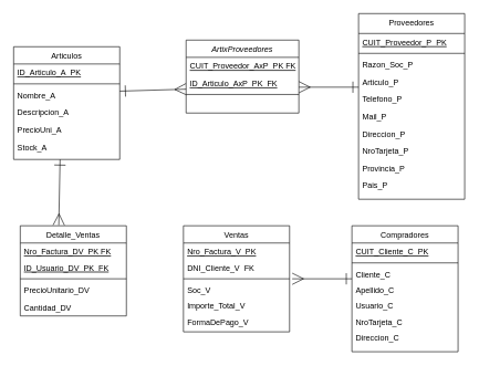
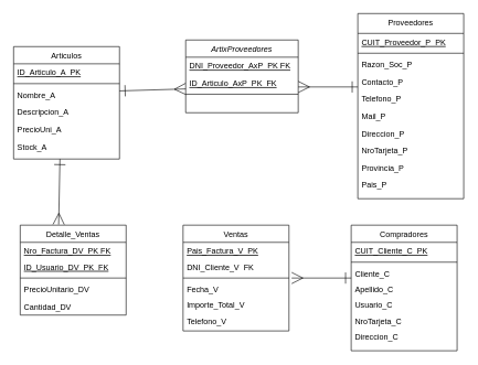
  <mxCell id="0" />
  <mxCell id="1" parent="0" />
  <mxCell id="2" value="ArtixProveedores" style="swimlane;fontStyle=2;align=center;verticalAlign=top;childLayout=stackLayout;horizontal=1;startSize=26;horizontalStack=0;resizeParent=1;resizeLast=0;collapsible=1;marginBottom=0;rounded=0;shadow=0;strokeWidth=1;" parent="1" vertex="1"><mxGeometry x="280" y="60" width="170" height="110" as="geometry"><mxRectangle x="230" y="140" width="160" height="26" as="alternateBounds" /></mxGeometry></mxCell>
- <mxCell id="3" value="CUIT_Proveedor_AxP  PK FK" style="text;align=left;verticalAlign=top;spacingLeft=4;spacingRight=4;overflow=hidden;rotatable=0;points=[[0,0.5],[1,0.5]];portConstraint=eastwest;fontStyle=4" parent="2" vertex="1"><mxGeometry y="26" width="170" height="26" as="geometry" /></mxCell>
+ <mxCell id="3" value="DNI_Proveedor_AxP  PK FK" style="text;align=left;verticalAlign=top;spacingLeft=4;spacingRight=4;overflow=hidden;rotatable=0;points=[[0,0.5],[1,0.5]];portConstraint=eastwest;fontStyle=4" parent="2" vertex="1"><mxGeometry y="26" width="170" height="26" as="geometry" /></mxCell>
  <mxCell id="4" value="ID_Articulo_AxP  PK  FK" style="text;align=left;verticalAlign=top;spacingLeft=4;spacingRight=4;overflow=hidden;rotatable=0;points=[[0,0.5],[1,0.5]];portConstraint=eastwest;fontStyle=4" vertex="1" parent="2"><mxGeometry y="52" width="170" height="26" as="geometry" /></mxCell>
  <mxCell id="5" value="" style="line;html=1;strokeWidth=1;align=left;verticalAlign=middle;spacingTop=-1;spacingLeft=3;spacingRight=3;rotatable=0;labelPosition=right;points=[];portConstraint=eastwest;" parent="2" vertex="1"><mxGeometry y="78" width="170" height="8" as="geometry" /></mxCell>
  <mxCell id="6" value="Articulos" style="swimlane;fontStyle=0;align=center;verticalAlign=top;childLayout=stackLayout;horizontal=1;startSize=26;horizontalStack=0;resizeParent=1;resizeLast=0;collapsible=1;marginBottom=0;rounded=0;shadow=0;strokeWidth=1;" parent="1" vertex="1"><mxGeometry x="20" y="70" width="160" height="170" as="geometry"><mxRectangle x="130" y="380" width="160" height="26" as="alternateBounds" /></mxGeometry></mxCell>
  <mxCell id="7" value="ID_Articulo_A  PK" style="text;align=left;verticalAlign=top;spacingLeft=4;spacingRight=4;overflow=hidden;rotatable=0;points=[[0,0.5],[1,0.5]];portConstraint=eastwest;fontStyle=4" parent="6" vertex="1"><mxGeometry y="26" width="160" height="26" as="geometry" /></mxCell>
  <mxCell id="8" value="" style="line;html=1;strokeWidth=1;align=left;verticalAlign=middle;spacingTop=-1;spacingLeft=3;spacingRight=3;rotatable=0;labelPosition=right;points=[];portConstraint=eastwest;" parent="6" vertex="1"><mxGeometry y="52" width="160" height="8" as="geometry" /></mxCell>
  <mxCell id="9" value="Nombre_A" style="text;align=left;verticalAlign=top;spacingLeft=4;spacingRight=4;overflow=hidden;rotatable=0;points=[[0,0.5],[1,0.5]];portConstraint=eastwest;rounded=0;shadow=0;html=0;" parent="6" vertex="1"><mxGeometry y="60" width="160" height="26" as="geometry" /></mxCell>
  <mxCell id="10" value="Descripcion_A" style="text;align=left;verticalAlign=top;spacingLeft=4;spacingRight=4;overflow=hidden;rotatable=0;points=[[0,0.5],[1,0.5]];portConstraint=eastwest;fontStyle=0" parent="6" vertex="1"><mxGeometry y="86" width="160" height="26" as="geometry" /></mxCell>
  <mxCell id="11" value="PrecioUni_A" style="text;align=left;verticalAlign=top;spacingLeft=4;spacingRight=4;overflow=hidden;rotatable=0;points=[[0,0.5],[1,0.5]];portConstraint=eastwest;" parent="6" vertex="1"><mxGeometry y="112" width="160" height="26" as="geometry" /></mxCell>
  <mxCell id="12" value="Stock_A" style="text;align=left;verticalAlign=top;spacingLeft=4;spacingRight=4;overflow=hidden;rotatable=0;points=[[0,0.5],[1,0.5]];portConstraint=eastwest;" vertex="1" parent="6"><mxGeometry y="138" width="160" height="26" as="geometry" /></mxCell>
  <mxCell id="13" value="Ventas" style="swimlane;fontStyle=0;align=center;verticalAlign=top;childLayout=stackLayout;horizontal=1;startSize=26;horizontalStack=0;resizeParent=1;resizeLast=0;collapsible=1;marginBottom=0;rounded=0;shadow=0;strokeWidth=1;" parent="1" vertex="1"><mxGeometry x="276" y="340" width="160" height="160" as="geometry"><mxRectangle x="340" y="380" width="170" height="26" as="alternateBounds" /></mxGeometry></mxCell>
- <mxCell id="14" value="Nro_Factura_V  PK" style="text;align=left;verticalAlign=top;spacingLeft=4;spacingRight=4;overflow=hidden;rotatable=0;points=[[0,0.5],[1,0.5]];portConstraint=eastwest;fontStyle=4" vertex="1" parent="13"><mxGeometry y="26" width="160" height="24" as="geometry" /></mxCell>
+ <mxCell id="14" value="Pais_Factura_V  PK" style="text;align=left;verticalAlign=top;spacingLeft=4;spacingRight=4;overflow=hidden;rotatable=0;points=[[0,0.5],[1,0.5]];portConstraint=eastwest;fontStyle=4" vertex="1" parent="13"><mxGeometry y="26" width="160" height="24" as="geometry" /></mxCell>
  <mxCell id="15" value="DNI_Cliente_V  FK" style="text;align=left;verticalAlign=top;spacingLeft=4;spacingRight=4;overflow=hidden;rotatable=0;points=[[0,0.5],[1,0.5]];portConstraint=eastwest;" parent="13" vertex="1"><mxGeometry y="50" width="160" height="26" as="geometry" /></mxCell>
  <mxCell id="16" value="" style="line;html=1;strokeWidth=1;align=left;verticalAlign=middle;spacingTop=-1;spacingLeft=3;spacingRight=3;rotatable=0;labelPosition=right;points=[];portConstraint=eastwest;" parent="13" vertex="1"><mxGeometry y="76" width="160" height="8" as="geometry" /></mxCell>
- <mxCell id="17" value="Soc_V" style="text;align=left;verticalAlign=top;spacingLeft=4;spacingRight=4;overflow=hidden;rotatable=0;points=[[0,0.5],[1,0.5]];portConstraint=eastwest;fontStyle=0" vertex="1" parent="13"><mxGeometry y="84" width="160" height="24" as="geometry" /></mxCell>
+ <mxCell id="17" value="Fecha_V" style="text;align=left;verticalAlign=top;spacingLeft=4;spacingRight=4;overflow=hidden;rotatable=0;points=[[0,0.5],[1,0.5]];portConstraint=eastwest;fontStyle=0" vertex="1" parent="13"><mxGeometry y="84" width="160" height="24" as="geometry" /></mxCell>
  <mxCell id="18" value="Importe_Total_V" style="text;align=left;verticalAlign=top;spacingLeft=4;spacingRight=4;overflow=hidden;rotatable=0;points=[[0,0.5],[1,0.5]];portConstraint=eastwest;fontStyle=0" vertex="1" parent="13"><mxGeometry y="108" width="160" height="24" as="geometry" /></mxCell>
- <mxCell id="19" value="FormaDePago_V" style="text;align=left;verticalAlign=top;spacingLeft=4;spacingRight=4;overflow=hidden;rotatable=0;points=[[0,0.5],[1,0.5]];portConstraint=eastwest;rounded=0;shadow=0;html=0;" vertex="1" parent="13"><mxGeometry y="132" width="160" height="26" as="geometry" /></mxCell>
+ <mxCell id="19" value="Telefono_V" style="text;align=left;verticalAlign=top;spacingLeft=4;spacingRight=4;overflow=hidden;rotatable=0;points=[[0,0.5],[1,0.5]];portConstraint=eastwest;rounded=0;shadow=0;html=0;" vertex="1" parent="13"><mxGeometry y="132" width="160" height="26" as="geometry" /></mxCell>
  <mxCell id="20" value="Proveedores" style="swimlane;fontStyle=0;align=center;verticalAlign=top;childLayout=stackLayout;horizontal=1;startSize=30;horizontalStack=0;resizeParent=1;resizeLast=0;collapsible=1;marginBottom=0;rounded=0;shadow=0;strokeWidth=1;" parent="1" vertex="1"><mxGeometry x="540" y="20" width="160" height="280" as="geometry"><mxRectangle x="550" y="140" width="160" height="26" as="alternateBounds" /></mxGeometry></mxCell>
  <mxCell id="21" value="CUIT_Proveedor_P  PK" style="text;align=left;verticalAlign=top;spacingLeft=4;spacingRight=4;overflow=hidden;rotatable=0;points=[[0,0.5],[1,0.5]];portConstraint=eastwest;fontStyle=4" vertex="1" parent="20"><mxGeometry y="30" width="160" height="26" as="geometry" /></mxCell>
  <mxCell id="22" value="" style="line;html=1;strokeWidth=1;align=left;verticalAlign=middle;spacingTop=-1;spacingLeft=3;spacingRight=3;rotatable=0;labelPosition=right;points=[];portConstraint=eastwest;" parent="20" vertex="1"><mxGeometry y="56" width="160" height="8" as="geometry" /></mxCell>
  <mxCell id="23" value="Razon_Soc_P" style="text;align=left;verticalAlign=top;spacingLeft=4;spacingRight=4;overflow=hidden;rotatable=0;points=[[0,0.5],[1,0.5]];portConstraint=eastwest;" parent="20" vertex="1"><mxGeometry y="64" width="160" height="26" as="geometry" /></mxCell>
- <mxCell id="24" value="Articulo_P" style="text;align=left;verticalAlign=top;spacingLeft=4;spacingRight=4;overflow=hidden;rotatable=0;points=[[0,0.5],[1,0.5]];portConstraint=eastwest;rounded=0;shadow=0;html=0;" parent="20" vertex="1"><mxGeometry y="90" width="160" height="26" as="geometry" /></mxCell>
+ <mxCell id="24" value="Contacto_P" style="text;align=left;verticalAlign=top;spacingLeft=4;spacingRight=4;overflow=hidden;rotatable=0;points=[[0,0.5],[1,0.5]];portConstraint=eastwest;rounded=0;shadow=0;html=0;" parent="20" vertex="1"><mxGeometry y="90" width="160" height="26" as="geometry" /></mxCell>
  <mxCell id="25" value="Telefono_P" style="text;align=left;verticalAlign=top;spacingLeft=4;spacingRight=4;overflow=hidden;rotatable=0;points=[[0,0.5],[1,0.5]];portConstraint=eastwest;rounded=0;shadow=0;html=0;" parent="20" vertex="1"><mxGeometry y="116" width="160" height="26" as="geometry" /></mxCell>
  <mxCell id="26" value="Mail_P" style="text;align=left;verticalAlign=top;spacingLeft=4;spacingRight=4;overflow=hidden;rotatable=0;points=[[0,0.5],[1,0.5]];portConstraint=eastwest;rounded=0;shadow=0;html=0;" parent="20" vertex="1"><mxGeometry y="142" width="160" height="26" as="geometry" /></mxCell>
  <mxCell id="27" value="Direccion_P" style="text;align=left;verticalAlign=top;spacingLeft=4;spacingRight=4;overflow=hidden;rotatable=0;points=[[0,0.5],[1,0.5]];portConstraint=eastwest;rounded=0;shadow=0;html=0;" parent="20" vertex="1"><mxGeometry y="168" width="160" height="26" as="geometry" /></mxCell>
  <mxCell id="28" value="NroTarjeta_P" style="text;align=left;verticalAlign=top;spacingLeft=4;spacingRight=4;overflow=hidden;rotatable=0;points=[[0,0.5],[1,0.5]];portConstraint=eastwest;" parent="20" vertex="1"><mxGeometry y="194" width="160" height="26" as="geometry" /></mxCell>
  <mxCell id="29" value="Provincia_P" style="text;align=left;verticalAlign=top;spacingLeft=4;spacingRight=4;overflow=hidden;rotatable=0;points=[[0,0.5],[1,0.5]];portConstraint=eastwest;" parent="20" vertex="1"><mxGeometry y="220" width="160" height="26" as="geometry" /></mxCell>
  <mxCell id="30" value="Pais_P" style="text;align=left;verticalAlign=top;spacingLeft=4;spacingRight=4;overflow=hidden;rotatable=0;points=[[0,0.5],[1,0.5]];portConstraint=eastwest;" vertex="1" parent="20"><mxGeometry y="246" width="160" height="26" as="geometry" /></mxCell>
  <mxCell id="31" value="Detalle_Ventas" style="swimlane;fontStyle=0;align=center;verticalAlign=top;childLayout=stackLayout;horizontal=1;startSize=26;horizontalStack=0;resizeParent=1;resizeLast=0;collapsible=1;marginBottom=0;rounded=0;shadow=0;strokeWidth=1;" vertex="1" parent="1"><mxGeometry x="30" y="340" width="160" height="136" as="geometry"><mxRectangle x="340" y="380" width="170" height="26" as="alternateBounds" /></mxGeometry></mxCell>
  <mxCell id="32" value="Nro_Factura_DV  PK FK" style="text;align=left;verticalAlign=top;spacingLeft=4;spacingRight=4;overflow=hidden;rotatable=0;points=[[0,0.5],[1,0.5]];portConstraint=eastwest;fontStyle=4" vertex="1" parent="31"><mxGeometry y="26" width="160" height="24" as="geometry" /></mxCell>
  <mxCell id="33" value="ID_Usuario_DV  PK  FK" style="text;align=left;verticalAlign=top;spacingLeft=4;spacingRight=4;overflow=hidden;rotatable=0;points=[[0,0.5],[1,0.5]];portConstraint=eastwest;fontStyle=4" vertex="1" parent="31"><mxGeometry y="50" width="160" height="26" as="geometry" /></mxCell>
  <mxCell id="34" value="" style="line;html=1;strokeWidth=1;align=left;verticalAlign=middle;spacingTop=-1;spacingLeft=3;spacingRight=3;rotatable=0;labelPosition=right;points=[];portConstraint=eastwest;" vertex="1" parent="31"><mxGeometry y="76" width="160" height="8" as="geometry" /></mxCell>
  <mxCell id="35" value="PrecioUnitario_DV" style="text;align=left;verticalAlign=top;spacingLeft=4;spacingRight=4;overflow=hidden;rotatable=0;points=[[0,0.5],[1,0.5]];portConstraint=eastwest;" vertex="1" parent="31"><mxGeometry y="84" width="160" height="26" as="geometry" /></mxCell>
  <mxCell id="36" value="Cantidad_DV" style="text;align=left;verticalAlign=top;spacingLeft=4;spacingRight=4;overflow=hidden;rotatable=0;points=[[0,0.5],[1,0.5]];portConstraint=eastwest;" vertex="1" parent="31"><mxGeometry y="110" width="160" height="26" as="geometry" /></mxCell>
  <mxCell id="37" value="" style="endArrow=ERmany;html=1;rounded=0;startSize=15;endSize=15;entryX=0.363;entryY=-0.007;entryDx=0;entryDy=0;entryPerimeter=0;startArrow=ERone;startFill=0;endFill=0;" edge="1" parent="1" target="31"><mxGeometry width="50" height="50" relative="1" as="geometry"><mxPoint x="90" y="240" as="sourcePoint" /><mxPoint x="140" y="230" as="targetPoint" /></mxGeometry></mxCell>
  <mxCell id="38" value="Compradores" style="swimlane;fontStyle=0;align=center;verticalAlign=top;childLayout=stackLayout;horizontal=1;startSize=26;horizontalStack=0;resizeParent=1;resizeLast=0;collapsible=1;marginBottom=0;rounded=0;shadow=0;strokeWidth=1;" vertex="1" parent="1"><mxGeometry x="530" y="340" width="160" height="190" as="geometry"><mxRectangle x="340" y="380" width="170" height="26" as="alternateBounds" /></mxGeometry></mxCell>
  <mxCell id="39" value="" style="endArrow=ERmany;html=1;rounded=0;startSize=15;endSize=15;entryX=1.025;entryY=1.154;entryDx=0;entryDy=0;entryPerimeter=0;startArrow=ERone;startFill=0;endFill=0;" edge="1" parent="38" target="15"><mxGeometry width="50" height="50" relative="1" as="geometry"><mxPoint y="80" as="sourcePoint" /><mxPoint x="50" y="30" as="targetPoint" /></mxGeometry></mxCell>
  <mxCell id="40" value="CUIT_Cliente_C  PK" style="text;align=left;verticalAlign=top;spacingLeft=4;spacingRight=4;overflow=hidden;rotatable=0;points=[[0,0.5],[1,0.5]];portConstraint=eastwest;fontStyle=4" vertex="1" parent="38"><mxGeometry y="26" width="160" height="26" as="geometry" /></mxCell>
  <mxCell id="41" value="" style="line;html=1;strokeWidth=1;align=left;verticalAlign=middle;spacingTop=-1;spacingLeft=3;spacingRight=3;rotatable=0;labelPosition=right;points=[];portConstraint=eastwest;" vertex="1" parent="38"><mxGeometry y="52" width="160" height="8" as="geometry" /></mxCell>
  <mxCell id="42" value="Cliente_C " style="text;align=left;verticalAlign=top;spacingLeft=4;spacingRight=4;overflow=hidden;rotatable=0;points=[[0,0.5],[1,0.5]];portConstraint=eastwest;fontStyle=0" vertex="1" parent="38"><mxGeometry y="60" width="160" height="24" as="geometry" /></mxCell>
  <mxCell id="43" value="Apellido_C " style="text;align=left;verticalAlign=top;spacingLeft=4;spacingRight=4;overflow=hidden;rotatable=0;points=[[0,0.5],[1,0.5]];portConstraint=eastwest;fontStyle=0" vertex="1" parent="38"><mxGeometry y="84" width="160" height="24" as="geometry" /></mxCell>
  <mxCell id="44" value="Usuario_C " style="text;align=left;verticalAlign=top;spacingLeft=4;spacingRight=4;overflow=hidden;rotatable=0;points=[[0,0.5],[1,0.5]];portConstraint=eastwest;fontStyle=0" vertex="1" parent="38"><mxGeometry y="108" width="160" height="24" as="geometry" /></mxCell>
  <mxCell id="45" value="NroTarjeta_C " style="text;align=left;verticalAlign=top;spacingLeft=4;spacingRight=4;overflow=hidden;rotatable=0;points=[[0,0.5],[1,0.5]];portConstraint=eastwest;fontStyle=0" vertex="1" parent="38"><mxGeometry y="132" width="160" height="24" as="geometry" /></mxCell>
  <mxCell id="46" value="Direccion_C" style="text;align=left;verticalAlign=top;spacingLeft=4;spacingRight=4;overflow=hidden;rotatable=0;points=[[0,0.5],[1,0.5]];portConstraint=eastwest;rounded=0;shadow=0;html=0;" vertex="1" parent="38"><mxGeometry y="156" width="160" height="26" as="geometry" /></mxCell>
  <mxCell id="47" value="" style="endArrow=ERmany;html=1;rounded=0;startSize=15;endSize=15;startArrow=ERone;startFill=0;endFill=0;exitX=1;exitY=0.5;exitDx=0;exitDy=0;" edge="1" parent="1"><mxGeometry width="50" height="50" relative="1" as="geometry"><mxPoint x="180" y="137" as="sourcePoint" /><mxPoint x="280" y="134" as="targetPoint" /></mxGeometry></mxCell>
  <mxCell id="48" value="" style="endArrow=ERmany;html=1;rounded=0;startSize=15;endSize=15;entryX=1.025;entryY=1.154;entryDx=0;entryDy=0;entryPerimeter=0;startArrow=ERone;startFill=0;endFill=0;" edge="1" parent="1"><mxGeometry width="50" height="50" relative="1" as="geometry"><mxPoint x="540" y="131" as="sourcePoint" /><mxPoint x="450" y="131.004" as="targetPoint" /></mxGeometry></mxCell>
